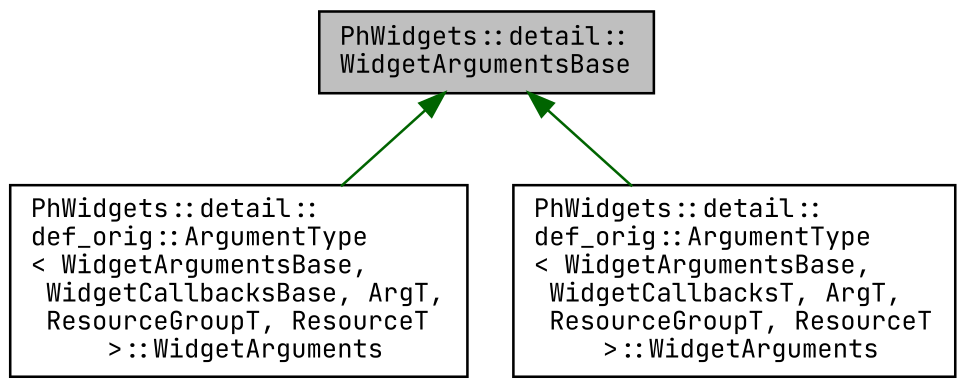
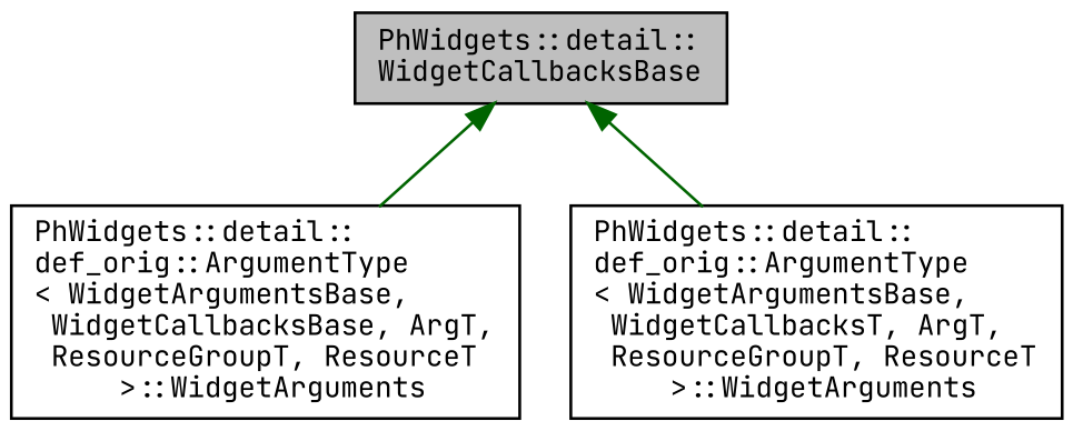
  digraph {
    rankdir=TB
    fontname="JetBrains Mono"
    node [color=black fillcolor=white fontname="JetBrains Mono" fontsize=10 shape=record style=filled]
    edge [color=darkgreen dir=back fontname="JetBrains Mono" fontsize=10 labelfontname=Helvetica labelfontsize=10 style=solid]
-   n1 [fillcolor=grey75 fontcolor=black height=0.2 label="PhWidgets::detail::\lWidgetArgumentsBase" width=0.4]
+   n1 [fillcolor=grey75 fontcolor=black height=0.2 label="PhWidgets::detail::\lWidgetCallbacksBase" width=0.4]
    n2 [height=0.2 label="PhWidgets::detail::\ldef_orig::ArgumentType\l\< WidgetArgumentsBase,\l WidgetCallbacksBase, ArgT,\l ResourceGroupT, ResourceT\l \>::WidgetArguments" width=0.4]
    n3 [height=0.2 label="PhWidgets::detail::\ldef_orig::ArgumentType\l\< WidgetArgumentsBase,\l WidgetCallbacksT, ArgT,\l ResourceGroupT, ResourceT\l \>::WidgetArguments" width=0.4]
    n1 -> n2
    n1 -> n3
  }
